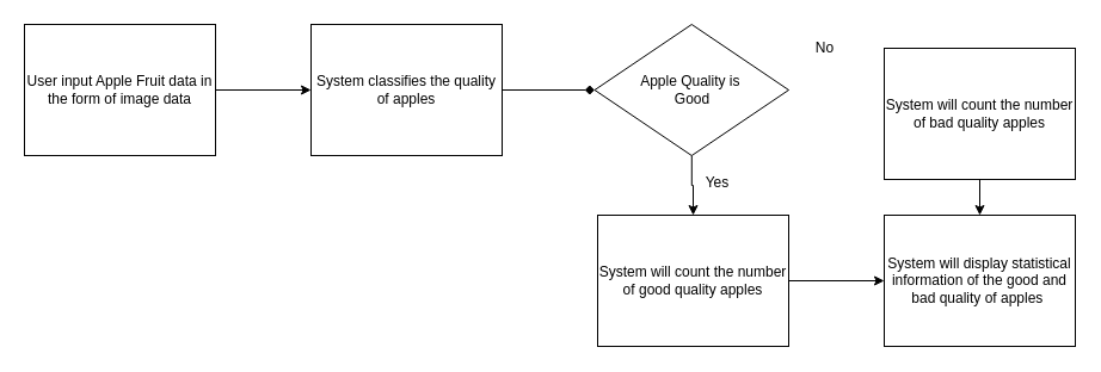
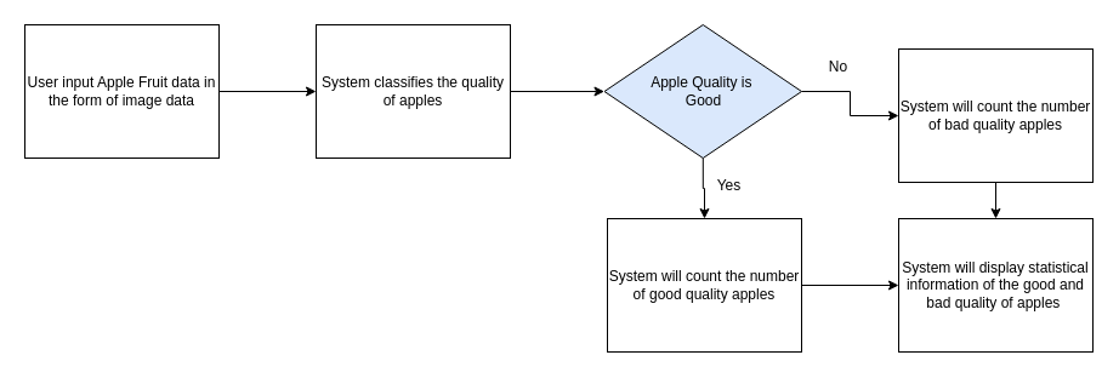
  <mxCell id="0" />
  <mxCell id="1" parent="0" />
  <mxCell id="2" style="edgeStyle=orthogonalEdgeStyle;rounded=0;orthogonalLoop=1;jettySize=auto;html=1;entryX=0;entryY=0.5;entryDx=0;entryDy=0;" edge="1" parent="1" source="3" target="8"><mxGeometry relative="1" as="geometry" /></mxCell>
  <mxCell id="3" value="User input Apple Fruit data in the form of image data" style="rounded=0;whiteSpace=wrap;html=1;" vertex="1" parent="1"><mxGeometry x="20" y="20" width="160" height="110" as="geometry" /></mxCell>
+ <mxCell id="4" style="edgeStyle=orthogonalEdgeStyle;rounded=0;orthogonalLoop=1;jettySize=auto;html=1;entryX=0;entryY=0.5;entryDx=0;entryDy=0;" edge="1" parent="1" source="6" target="12"><mxGeometry relative="1" as="geometry" /></mxCell>
  <mxCell id="5" style="edgeStyle=orthogonalEdgeStyle;rounded=0;orthogonalLoop=1;jettySize=auto;html=1;" edge="1" parent="1" source="6" target="10"><mxGeometry relative="1" as="geometry" /></mxCell>
- <mxCell id="6" value="Apple Quality is&amp;nbsp;&lt;div&gt;Good&lt;/div&gt;" style="rhombus;whiteSpace=wrap;html=1;" vertex="1" parent="1"><mxGeometry x="497.5" y="20" width="162.5" height="110" as="geometry" /></mxCell>
- <mxCell id="7" style="edgeStyle=orthogonalEdgeStyle;rounded=0;orthogonalLoop=1;jettySize=auto;html=1;entryX=0;entryY=0.5;entryDx=0;entryDy=0;endArrow=diamond;" edge="1" parent="1" source="8" target="6"><mxGeometry relative="1" as="geometry" /></mxCell>
+ <mxCell id="6" value="Apple Quality is&amp;nbsp;&lt;div&gt;Good&lt;/div&gt;" style="rhombus;whiteSpace=wrap;html=1;fillColor=#dae8fc;" vertex="1" parent="1"><mxGeometry x="497.5" y="20" width="162.5" height="110" as="geometry" /></mxCell>
+ <mxCell id="7" style="edgeStyle=orthogonalEdgeStyle;rounded=0;orthogonalLoop=1;jettySize=auto;html=1;entryX=0;entryY=0.5;entryDx=0;entryDy=0;" edge="1" parent="1" source="8" target="6"><mxGeometry relative="1" as="geometry" /></mxCell>
  <mxCell id="8" value="System classifies the quality of apples" style="rounded=0;whiteSpace=wrap;html=1;" vertex="1" parent="1"><mxGeometry x="260" y="20" width="160" height="110" as="geometry" /></mxCell>
  <mxCell id="9" style="edgeStyle=orthogonalEdgeStyle;rounded=0;orthogonalLoop=1;jettySize=auto;html=1;entryX=0;entryY=0.5;entryDx=0;entryDy=0;" edge="1" parent="1" source="10" target="13"><mxGeometry relative="1" as="geometry" /></mxCell>
  <mxCell id="10" value="System will count the number of good quality apples" style="rounded=0;whiteSpace=wrap;html=1;" vertex="1" parent="1"><mxGeometry x="500" y="180" width="160" height="110" as="geometry" /></mxCell>
  <mxCell id="11" style="edgeStyle=orthogonalEdgeStyle;rounded=0;orthogonalLoop=1;jettySize=auto;html=1;entryX=0.5;entryY=0;entryDx=0;entryDy=0;" edge="1" parent="1" source="12" target="13"><mxGeometry relative="1" as="geometry" /></mxCell>
  <mxCell id="12" value="System will count the number of bad quality apples" style="rounded=0;whiteSpace=wrap;html=1;" vertex="1" parent="1"><mxGeometry x="740" y="40" width="160" height="110" as="geometry" /></mxCell>
  <mxCell id="13" value="System will display statistical information of the good and bad quality of apples&amp;nbsp;" style="rounded=0;whiteSpace=wrap;html=1;" vertex="1" parent="1"><mxGeometry x="740" y="180" width="160" height="110" as="geometry" /></mxCell>
  <mxCell id="14" value="Yes" style="text;html=1;align=center;verticalAlign=middle;resizable=0;points=[];autosize=1;strokeColor=none;fillColor=none;" vertex="1" parent="1"><mxGeometry x="580" y="138" width="40" height="30" as="geometry" /></mxCell>
- <mxCell id="15" value="No" style="text;html=1;align=center;verticalAlign=middle;resizable=0;points=[];autosize=1;strokeColor=none;fillColor=none;" vertex="1" parent="1"><mxGeometry x="670" y="25" width="40" height="30" as="geometry" /></mxCell>
+ <mxCell id="15" value="No" style="text;html=1;align=center;verticalAlign=middle;resizable=0;points=[];autosize=1;strokeColor=none;fillColor=none;" vertex="1" parent="1"><mxGeometry x="670" y="40" width="40" height="30" as="geometry" /></mxCell>
